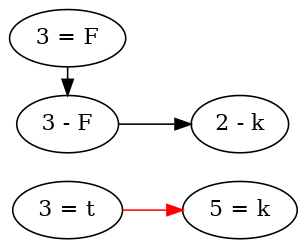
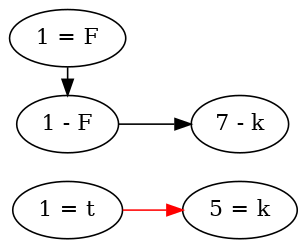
  digraph {
    rankdir=LR
    n1 [label="5 = k"]
-   "2 - k"
-   "1 = F" [label="3 = F"]
-   "1 - F" [label="3 - F"]
-   "3 = t"
+   "2 - k" [label="7 - k"]
+   "1 = F"
+   "1 - F"
+   "3 = t" [label="1 = t"]
    subgraph sub_1 {
      rank=same
      n1
      "2 - k"
    }
    subgraph sub_2 {
      rank=same
      "1 = F"
      "1 - F"
    }
    "1 = F" -> "1 - F"
    "1 - F" -> "2 - k"
    "3 = t" -> n1 [color=red]
  }
